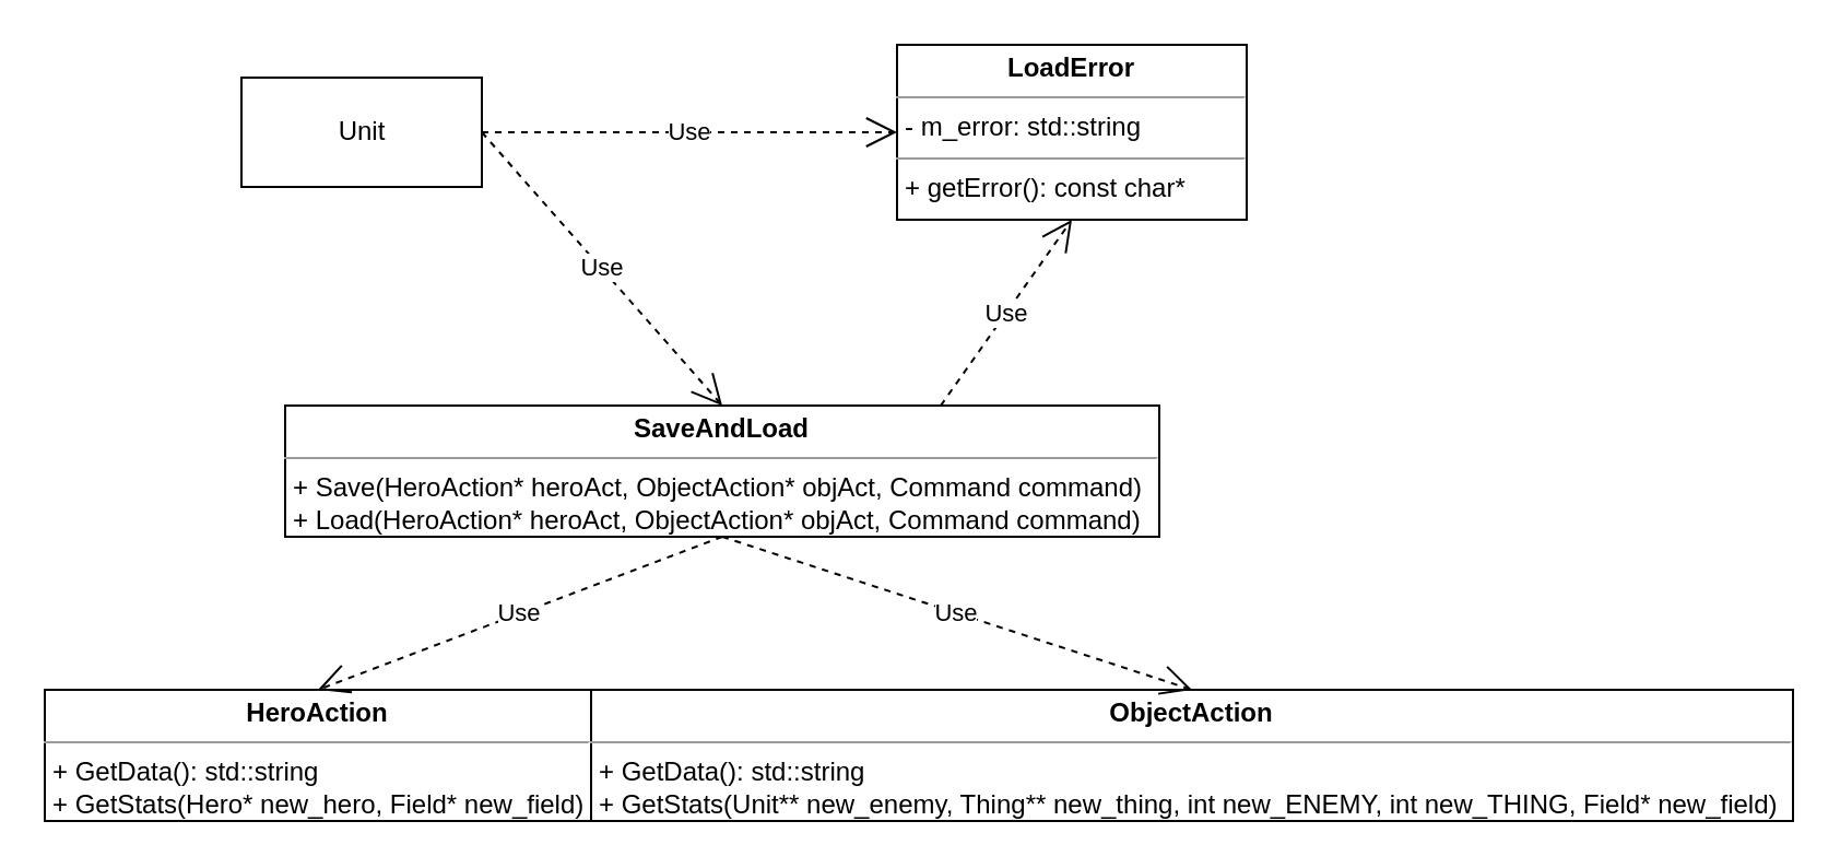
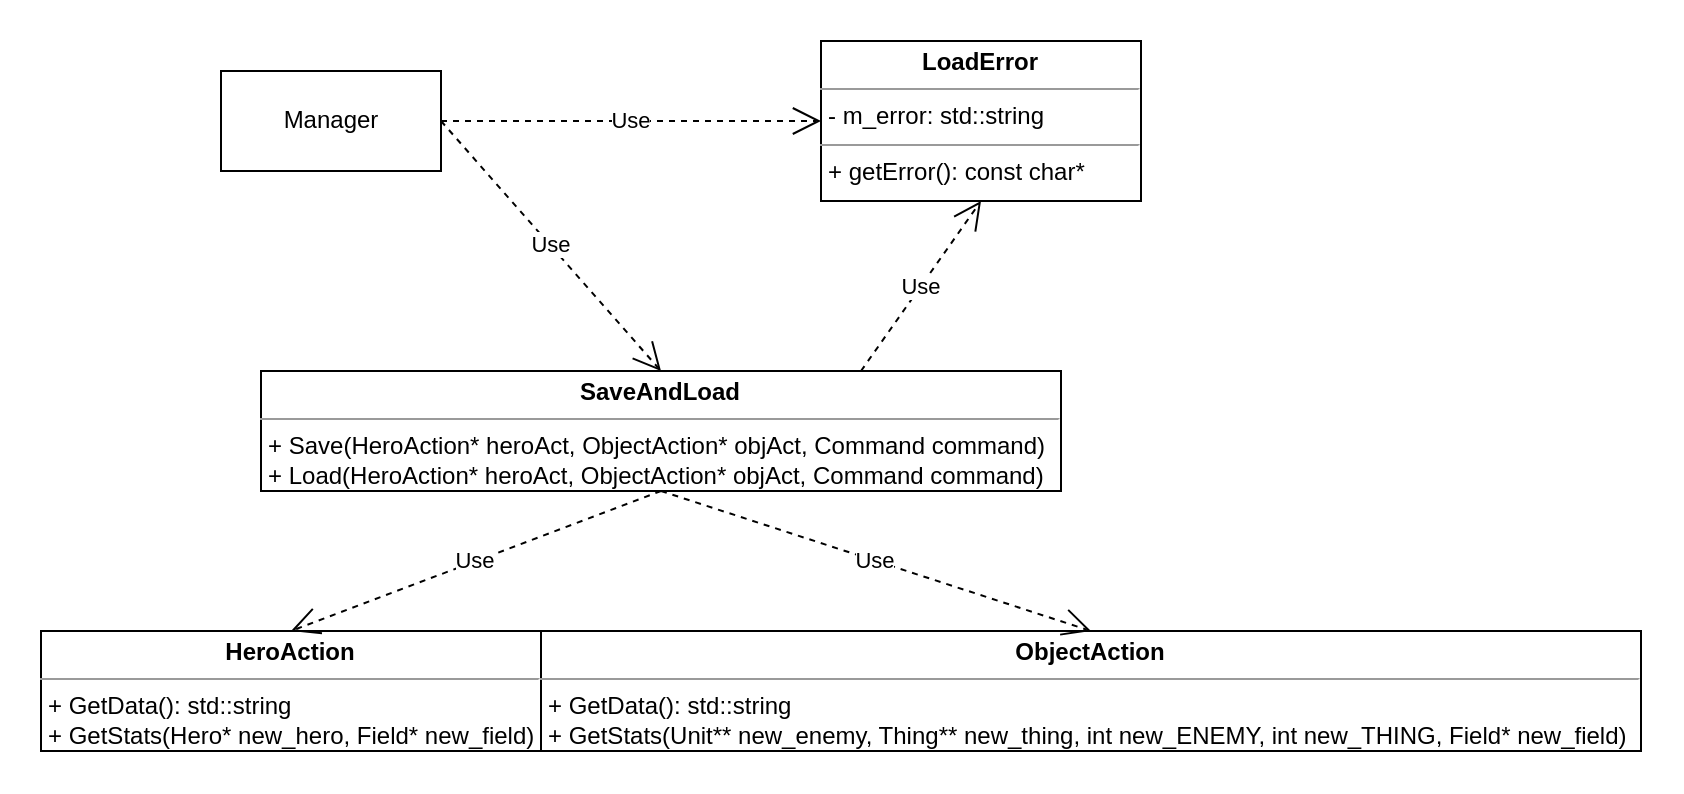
  <mxCell id="0" />
  <mxCell id="1" parent="0" />
  <mxCell id="2" value="&lt;p style=&quot;margin: 0px ; margin-top: 4px ; text-align: center&quot;&gt;&lt;b&gt;SaveAndLoad&lt;br&gt;&lt;/b&gt;&lt;/p&gt;&lt;hr size=&quot;1&quot;&gt;&lt;p style=&quot;margin: 0px 0px 0px 4px&quot;&gt;+ Save(HeroAction* heroAct, ObjectAction* objAct, Command command)&lt;/p&gt;&lt;p style=&quot;margin: 0px 0px 0px 4px&quot;&gt;+ Load(HeroAction* heroAct, ObjectAction* objAct, Command command)&lt;/p&gt;" style="verticalAlign=top;align=left;overflow=fill;fontSize=12;fontFamily=Helvetica;html=1;" parent="1" vertex="1"><mxGeometry x="130" y="185" width="400" height="60" as="geometry" /></mxCell>
  <mxCell id="3" value="&lt;p style=&quot;margin: 0px ; margin-top: 4px ; text-align: center&quot;&gt;&lt;b&gt;HeroAction&lt;/b&gt;&lt;/p&gt;&lt;hr size=&quot;1&quot;&gt;&lt;p style=&quot;margin: 0px ; margin-left: 4px&quot;&gt;+ GetData(): std::string&lt;/p&gt;&lt;p style=&quot;margin: 0px ; margin-left: 4px&quot;&gt;+ GetStats(Hero* new_hero, Field* new_field)&lt;/p&gt;" style="verticalAlign=top;align=left;overflow=fill;fontSize=12;fontFamily=Helvetica;html=1;" parent="1" vertex="1"><mxGeometry x="20" y="315" width="250" height="60" as="geometry" /></mxCell>
  <mxCell id="4" value="&lt;p style=&quot;margin: 0px ; margin-top: 4px ; text-align: center&quot;&gt;&lt;b&gt;ObjectAction&lt;/b&gt;&lt;/p&gt;&lt;hr size=&quot;1&quot;&gt;&lt;p style=&quot;margin: 0px ; margin-left: 4px&quot;&gt;+ GetData(): std::string&lt;/p&gt;&lt;p style=&quot;margin: 0px ; margin-left: 4px&quot;&gt;+ GetStats(Unit** new_enemy, Thing** new_thing, int new_ENEMY, int new_THING, Field* new_field)&lt;/p&gt;" style="verticalAlign=top;align=left;overflow=fill;fontSize=12;fontFamily=Helvetica;html=1;" parent="1" vertex="1"><mxGeometry x="270" y="315" width="550" height="60" as="geometry" /></mxCell>
  <mxCell id="5" value="Use" style="endArrow=open;endSize=12;dashed=1;html=1;rounded=0;exitX=0.5;exitY=1;exitDx=0;exitDy=0;entryX=0.5;entryY=0;entryDx=0;entryDy=0;" parent="1" source="2" target="4" edge="1"><mxGeometry width="160" relative="1" as="geometry"><mxPoint x="410" y="255" as="sourcePoint" /><mxPoint x="570" y="255" as="targetPoint" /></mxGeometry></mxCell>
  <mxCell id="6" value="Use" style="endArrow=open;endSize=12;dashed=1;html=1;rounded=0;entryX=0.5;entryY=0;entryDx=0;entryDy=0;exitX=0.5;exitY=1;exitDx=0;exitDy=0;" parent="1" target="3" edge="1" source="2"><mxGeometry width="160" relative="1" as="geometry"><mxPoint x="470" y="225" as="sourcePoint" /><mxPoint x="795" y="305" as="targetPoint" /></mxGeometry></mxCell>
  <mxCell id="7" value="&lt;p style=&quot;margin: 0px ; margin-top: 4px ; text-align: center&quot;&gt;&lt;b&gt;LoadError&lt;/b&gt;&lt;/p&gt;&lt;hr size=&quot;1&quot;&gt;&lt;p style=&quot;margin: 0px ; margin-left: 4px&quot;&gt;- m_error: std::string&lt;/p&gt;&lt;hr size=&quot;1&quot;&gt;&lt;p style=&quot;margin: 0px ; margin-left: 4px&quot;&gt;+ getError(): const char*&lt;/p&gt;" style="verticalAlign=top;align=left;overflow=fill;fontSize=12;fontFamily=Helvetica;html=1;" vertex="1" parent="1"><mxGeometry x="410" y="20" width="160" height="80" as="geometry" /></mxCell>
- <mxCell id="8" value="Unit" style="html=1;" vertex="1" parent="1"><mxGeometry x="110" y="35" width="110" height="50" as="geometry" /></mxCell>
+ <mxCell id="8" value="Manager" style="html=1;" vertex="1" parent="1"><mxGeometry x="110" y="35" width="110" height="50" as="geometry" /></mxCell>
  <mxCell id="9" value="Use" style="endArrow=open;endSize=12;dashed=1;html=1;rounded=0;exitX=1;exitY=0.5;exitDx=0;exitDy=0;entryX=0.5;entryY=0;entryDx=0;entryDy=0;" edge="1" parent="1" source="8" target="2"><mxGeometry width="160" relative="1" as="geometry"><mxPoint x="270" y="65" as="sourcePoint" /><mxPoint x="430" y="65" as="targetPoint" /></mxGeometry></mxCell>
  <mxCell id="10" value="Use" style="endArrow=open;endSize=12;dashed=1;html=1;rounded=0;exitX=1;exitY=0.5;exitDx=0;exitDy=0;entryX=0;entryY=0.5;entryDx=0;entryDy=0;" edge="1" parent="1" source="8" target="7"><mxGeometry width="160" relative="1" as="geometry"><mxPoint x="230" y="70" as="sourcePoint" /><mxPoint x="480" y="175" as="targetPoint" /></mxGeometry></mxCell>
  <mxCell id="11" value="Use" style="endArrow=open;endSize=12;dashed=1;html=1;rounded=0;exitX=0.75;exitY=0;exitDx=0;exitDy=0;entryX=0.5;entryY=1;entryDx=0;entryDy=0;" edge="1" parent="1" source="2" target="7"><mxGeometry width="160" relative="1" as="geometry"><mxPoint x="520" y="115" as="sourcePoint" /><mxPoint x="680" y="115" as="targetPoint" /></mxGeometry></mxCell>
